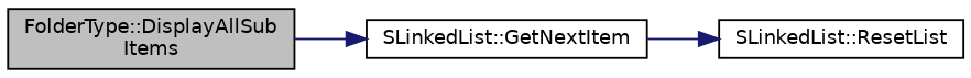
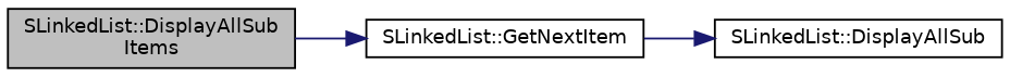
  digraph {
    rankdir=LR
    node [color=black fillcolor=white fontname=Helvetica fontsize=10 shape=record style=filled]
    edge [color=midnightblue fontname=Helvetica fontsize=10 labelfontname=Helvetica labelfontsize=10 style=solid]
-   n1 [fillcolor=grey75 fontcolor=black height=0.2 label="FolderType::DisplayAllSub\lItems" width=0.4]
+   n1 [fillcolor=grey75 fontcolor=black height=0.2 label="SLinkedList::DisplayAllSub\lItems" width=0.4]
    n2 [height=0.2 label="SLinkedList::GetNextItem" width=0.4]
-   n3 [height=0.2 label="SLinkedList::ResetList" width=0.4]
+   n3 [height=0.2 label="SLinkedList::DisplayAllSub" width=0.4]
    n1 -> n2
    n2 -> n3
  }
